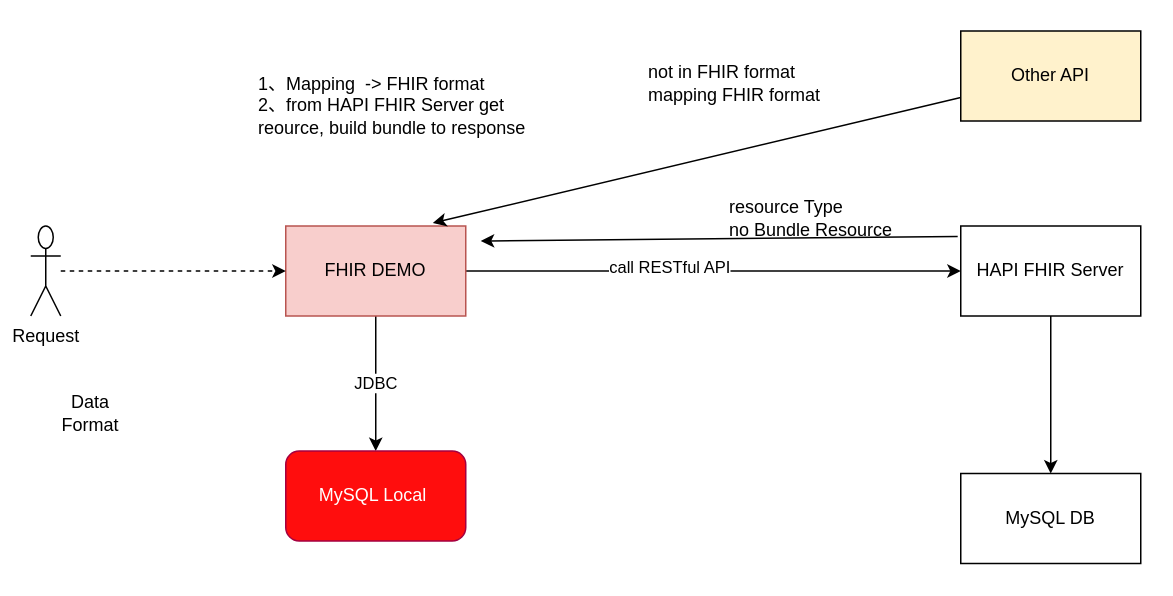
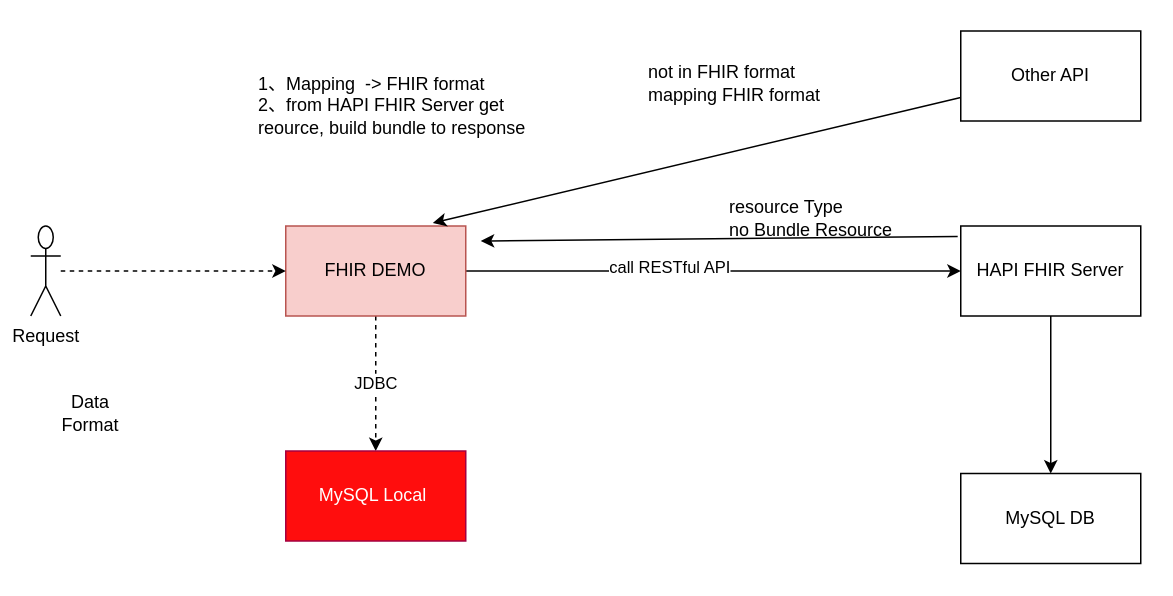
  <mxCell id="0" />
  <mxCell id="1" parent="0" />
  <mxCell id="2" style="edgeStyle=orthogonalEdgeStyle;rounded=0;orthogonalLoop=1;jettySize=auto;html=1;entryX=0;entryY=0.5;entryDx=0;entryDy=0;" parent="1" source="5" target="8" edge="1"><mxGeometry relative="1" as="geometry" /></mxCell>
  <mxCell id="3" value="call RESTful API" style="edgeLabel;html=1;align=center;verticalAlign=middle;resizable=0;points=[];" parent="2" vertex="1" connectable="0"><mxGeometry x="-0.179" y="3" relative="1" as="geometry"><mxPoint as="offset" /></mxGeometry></mxCell>
- <mxCell id="4" value="JDBC" style="edgeStyle=none;rounded=0;orthogonalLoop=1;jettySize=auto;html=1;" edge="1" parent="1" source="5" target="18"><mxGeometry relative="1" as="geometry" /></mxCell>
+ <mxCell id="4" value="JDBC" style="edgeStyle=none;rounded=0;orthogonalLoop=1;jettySize=auto;html=1;dashed=1;" edge="1" parent="1" source="5" target="18"><mxGeometry relative="1" as="geometry" /></mxCell>
  <mxCell id="5" value="FHIR DEMO" style="rounded=0;whiteSpace=wrap;html=1;fillColor=#f8cecc;strokeColor=#b85450;" parent="1" vertex="1"><mxGeometry x="190" y="150" width="120" height="60" as="geometry" /></mxCell>
  <mxCell id="6" value="" style="edgeStyle=orthogonalEdgeStyle;rounded=0;orthogonalLoop=1;jettySize=auto;html=1;" parent="1" source="8" target="11" edge="1"><mxGeometry relative="1" as="geometry" /></mxCell>
  <mxCell id="7" style="edgeStyle=none;rounded=0;orthogonalLoop=1;jettySize=auto;html=1;exitX=-0.017;exitY=0.117;exitDx=0;exitDy=0;exitPerimeter=0;" edge="1" parent="1" source="8"><mxGeometry relative="1" as="geometry"><mxPoint x="320" y="160" as="targetPoint" /></mxGeometry></mxCell>
  <mxCell id="8" value="HAPI FHIR Server" style="rounded=0;whiteSpace=wrap;html=1;" parent="1" vertex="1"><mxGeometry x="640" y="150" width="120" height="60" as="geometry" /></mxCell>
  <mxCell id="9" style="edgeStyle=orthogonalEdgeStyle;rounded=0;orthogonalLoop=1;jettySize=auto;html=1;entryX=0;entryY=0.5;entryDx=0;entryDy=0;dashed=1;" parent="1" source="10" target="5" edge="1"><mxGeometry relative="1" as="geometry" /></mxCell>
  <mxCell id="10" value="Request" style="shape=umlActor;verticalLabelPosition=bottom;verticalAlign=top;html=1;outlineConnect=0;" parent="1" vertex="1"><mxGeometry x="20" y="150" width="20" height="60" as="geometry" /></mxCell>
  <mxCell id="11" value="MySQL DB" style="whiteSpace=wrap;html=1;rounded=0;" parent="1" vertex="1"><mxGeometry x="640" y="315" width="120" height="60" as="geometry" /></mxCell>
  <mxCell id="12" value="resource Type&lt;br&gt;no Bundle Resource" style="text;html=1;strokeColor=none;fillColor=none;align=left;verticalAlign=middle;whiteSpace=wrap;rounded=0;" vertex="1" parent="1"><mxGeometry x="484" y="130" width="146" height="30" as="geometry" /></mxCell>
  <mxCell id="13" value="Data Format" style="text;html=1;strokeColor=none;fillColor=none;align=center;verticalAlign=middle;whiteSpace=wrap;rounded=0;" vertex="1" parent="1"><mxGeometry x="30" y="260" width="60" height="30" as="geometry" /></mxCell>
  <mxCell id="14" value="1、Mapping&amp;nbsp; -&amp;gt; FHIR format&lt;br&gt;2、from HAPI FHIR Server get reource, build bundle to response" style="text;html=1;strokeColor=none;fillColor=none;align=left;verticalAlign=middle;whiteSpace=wrap;rounded=0;" vertex="1" parent="1"><mxGeometry x="170" y="20" width="210" height="100" as="geometry" /></mxCell>
  <mxCell id="15" style="edgeStyle=none;rounded=0;orthogonalLoop=1;jettySize=auto;html=1;entryX=0.817;entryY=-0.033;entryDx=0;entryDy=0;entryPerimeter=0;" edge="1" parent="1" source="16" target="5"><mxGeometry relative="1" as="geometry" /></mxCell>
- <mxCell id="16" value="Other API" style="rounded=0;whiteSpace=wrap;html=1;fillColor=#fff2cc;" vertex="1" parent="1"><mxGeometry x="640" y="20" width="120" height="60" as="geometry" /></mxCell>
+ <mxCell id="16" value="Other API" style="rounded=0;whiteSpace=wrap;html=1;" vertex="1" parent="1"><mxGeometry x="640" y="20" width="120" height="60" as="geometry" /></mxCell>
  <mxCell id="17" value="not in FHIR format&lt;br&gt;mapping FHIR format" style="text;html=1;strokeColor=none;fillColor=none;align=left;verticalAlign=middle;whiteSpace=wrap;rounded=0;" vertex="1" parent="1"><mxGeometry x="430" y="30" width="160" height="50" as="geometry" /></mxCell>
- <mxCell id="18" value="MySQL Local&amp;nbsp;" style="whiteSpace=wrap;html=1;fillColor=#FF0D0D;fontColor=#ffffff;strokeColor=#A50040;rounded=1;" vertex="1" parent="1"><mxGeometry x="190" y="300" width="120" height="60" as="geometry" /></mxCell>
+ <mxCell id="18" value="MySQL Local&amp;nbsp;" style="whiteSpace=wrap;html=1;rounded=0;fillColor=#FF0D0D;fontColor=#ffffff;strokeColor=#A50040;" vertex="1" parent="1"><mxGeometry x="190" y="300" width="120" height="60" as="geometry" /></mxCell>
